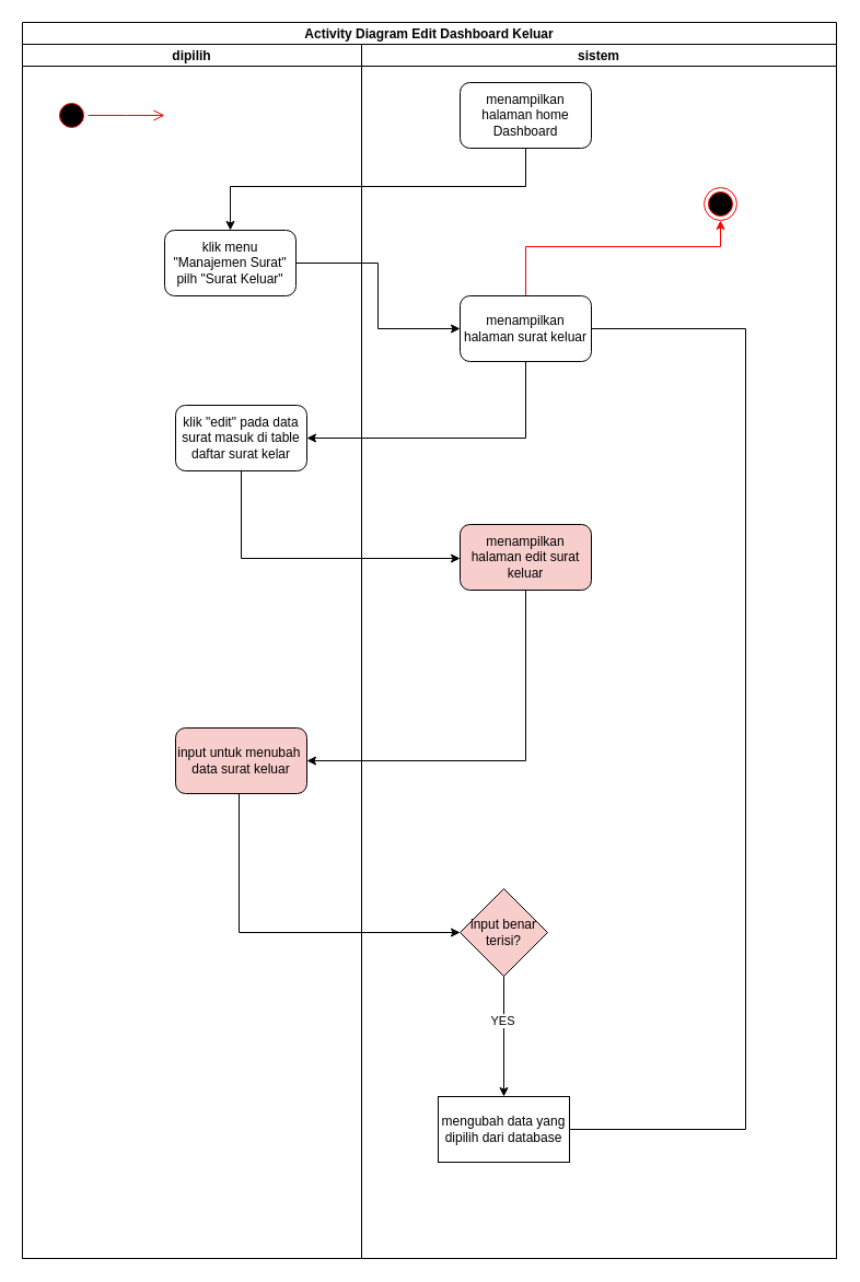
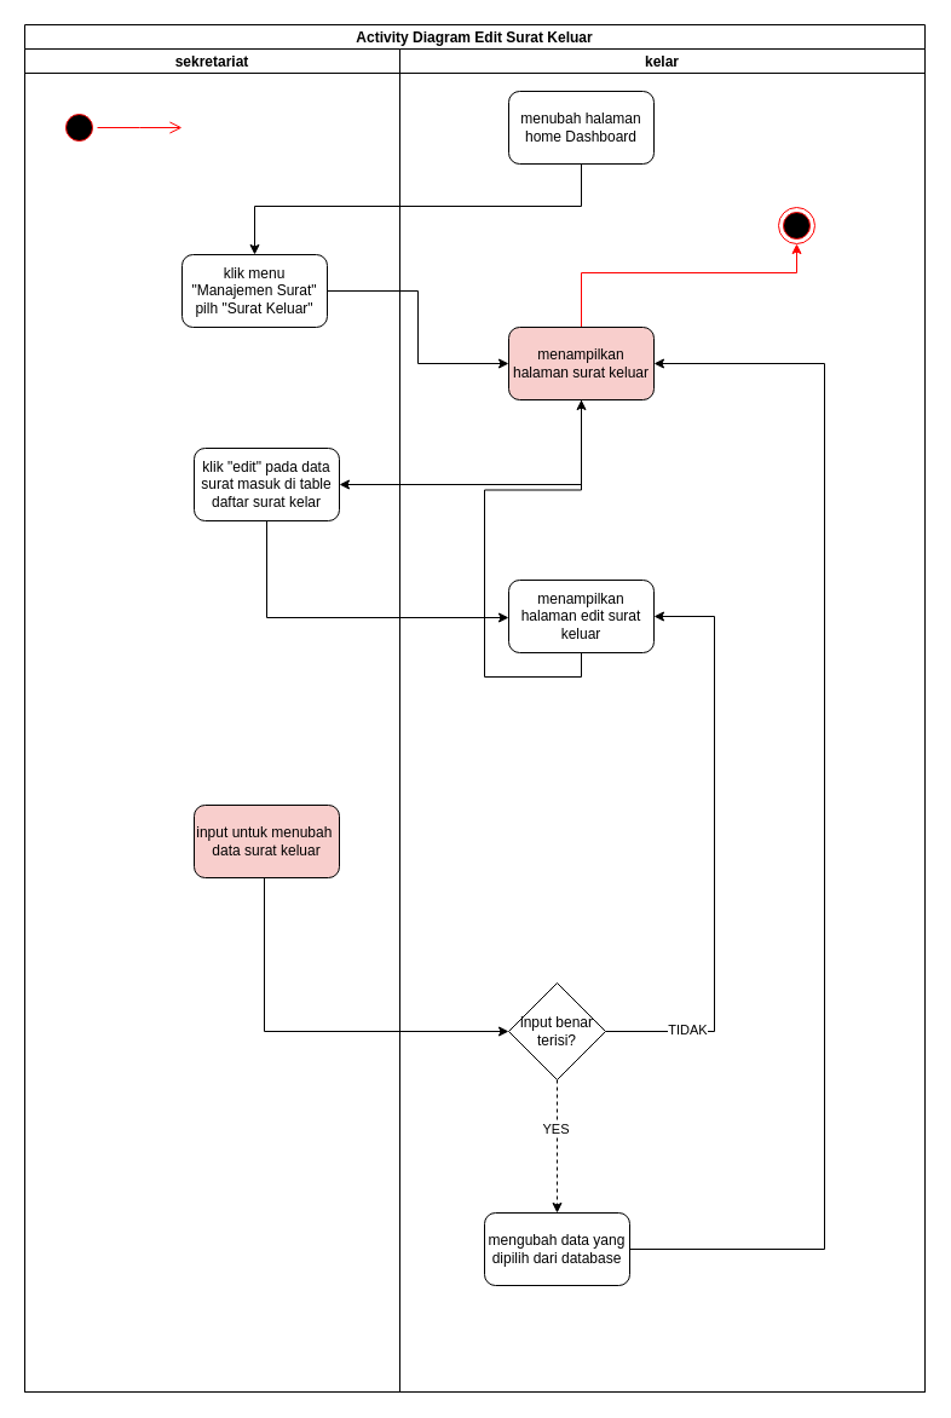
  <mxCell id="0" />
  <mxCell id="1" parent="0" />
- <mxCell id="2" value="Activity Diagram Edit Dashboard Keluar" style="swimlane;childLayout=stackLayout;resizeParent=1;resizeParentMax=0;startSize=20;" parent="1" vertex="1"><mxGeometry x="20" y="20" width="744" height="1130" as="geometry" /></mxCell>
- <mxCell id="3" value="dipilih" style="swimlane;startSize=20;" parent="2" vertex="1"><mxGeometry y="20" width="310" height="1110" as="geometry"><mxRectangle y="20" width="30" height="460" as="alternateBounds" /></mxGeometry></mxCell>
+ <mxCell id="2" value="Activity Diagram Edit Surat Keluar" style="swimlane;childLayout=stackLayout;resizeParent=1;resizeParentMax=0;startSize=20;" parent="1" vertex="1"><mxGeometry x="20" y="20" width="744" height="1130" as="geometry" /></mxCell>
+ <mxCell id="3" value="sekretariat" style="swimlane;startSize=20;" parent="2" vertex="1"><mxGeometry y="20" width="310" height="1110" as="geometry"><mxRectangle y="20" width="30" height="460" as="alternateBounds" /></mxGeometry></mxCell>
  <mxCell id="4" value="" style="ellipse;html=1;shape=startState;fillColor=#000000;strokeColor=#ff0000;" parent="3" vertex="1"><mxGeometry x="30" y="50" width="30" height="30" as="geometry" /></mxCell>
  <mxCell id="5" value="" style="edgeStyle=orthogonalEdgeStyle;html=1;verticalAlign=bottom;endArrow=open;endSize=8;strokeColor=#ff0000;rounded=0;" parent="3" source="4" edge="1"><mxGeometry relative="1" as="geometry"><mxPoint x="130" y="65" as="targetPoint" /></mxGeometry></mxCell>
  <mxCell id="6" value="klik menu &quot;Manajemen Surat&quot; pilh &quot;Surat Keluar&quot;" style="rounded=1;whiteSpace=wrap;html=1;" parent="3" vertex="1"><mxGeometry x="130" y="170" width="120" height="60" as="geometry" /></mxCell>
  <mxCell id="7" value="klik &quot;edit&quot; pada data surat masuk di table daftar surat kelar" style="rounded=1;whiteSpace=wrap;html=1;" parent="3" vertex="1"><mxGeometry x="140" y="330" width="120" height="60" as="geometry" /></mxCell>
  <mxCell id="8" value="input untuk menubah&amp;nbsp; data surat keluar " style="rounded=1;whiteSpace=wrap;html=1;fillColor=#f8cecc;" parent="3" vertex="1"><mxGeometry x="140" y="625" width="120" height="60" as="geometry" /></mxCell>
- <mxCell id="9" value="sistem" style="swimlane;startSize=20;" parent="2" vertex="1"><mxGeometry x="310" y="20" width="434" height="1110" as="geometry" /></mxCell>
- <mxCell id="10" value="menampilkan halaman home Dashboard" style="rounded=1;whiteSpace=wrap;html=1;" parent="9" vertex="1"><mxGeometry x="90" y="35" width="120" height="60" as="geometry" /></mxCell>
+ <mxCell id="9" value="kelar" style="swimlane;startSize=20;" parent="2" vertex="1"><mxGeometry x="310" y="20" width="434" height="1110" as="geometry" /></mxCell>
+ <mxCell id="10" value="menubah halaman home Dashboard" style="rounded=1;whiteSpace=wrap;html=1;" parent="9" vertex="1"><mxGeometry x="90" y="35" width="120" height="60" as="geometry" /></mxCell>
  <mxCell id="11" style="edgeStyle=orthogonalEdgeStyle;rounded=0;orthogonalLoop=1;jettySize=auto;html=1;strokeColor=#FF0000;" parent="9" source="12" target="13" edge="1"><mxGeometry relative="1" as="geometry"><Array as="points"><mxPoint x="150" y="185" /><mxPoint x="328" y="185" /></Array></mxGeometry></mxCell>
- <mxCell id="12" value="menampilkan halaman surat keluar" style="rounded=1;whiteSpace=wrap;html=1;" parent="9" vertex="1"><mxGeometry x="90" y="230" width="120" height="60" as="geometry" /></mxCell>
+ <mxCell id="12" value="menampilkan halaman surat keluar" style="rounded=1;whiteSpace=wrap;html=1;fillColor=#f8cecc;" parent="9" vertex="1"><mxGeometry x="90" y="230" width="120" height="60" as="geometry" /></mxCell>
  <mxCell id="13" value="" style="ellipse;html=1;shape=endState;fillColor=#000000;strokeColor=#ff0000;" parent="9" vertex="1"><mxGeometry x="313" y="131" width="30" height="30" as="geometry" /></mxCell>
- <mxCell id="14" value="menampilkan halaman edit surat keluar" style="rounded=1;whiteSpace=wrap;html=1;fillColor=#f8cecc;" parent="9" vertex="1"><mxGeometry x="90" y="439" width="120" height="60" as="geometry" /></mxCell>
- <mxCell id="17" style="edgeStyle=orthogonalEdgeStyle;rounded=0;orthogonalLoop=1;jettySize=auto;html=1;strokeColor=#000000;" parent="9" source="19" target="21" edge="1"><mxGeometry relative="1" as="geometry" /></mxCell>
+ <mxCell id="14" value="menampilkan halaman edit surat keluar" style="rounded=1;whiteSpace=wrap;html=1;" parent="9" vertex="1"><mxGeometry x="90" y="439" width="120" height="60" as="geometry" /></mxCell>
+ <mxCell id="15" style="edgeStyle=orthogonalEdgeStyle;rounded=0;orthogonalLoop=1;jettySize=auto;html=1;entryX=1;entryY=0.5;entryDx=0;entryDy=0;strokeColor=#000000;" parent="9" source="19" target="14" edge="1"><mxGeometry relative="1" as="geometry"><Array as="points"><mxPoint x="260" y="812" /><mxPoint x="260" y="469" /></Array></mxGeometry></mxCell>
+ <mxCell id="16" value="TIDAK" style="edgeLabel;html=1;align=center;verticalAlign=middle;resizable=0;points=[];" parent="15" vertex="1" connectable="0"><mxGeometry x="-0.723" y="2" relative="1" as="geometry"><mxPoint as="offset" /></mxGeometry></mxCell>
+ <mxCell id="17" style="edgeStyle=orthogonalEdgeStyle;rounded=0;orthogonalLoop=1;jettySize=auto;html=1;strokeColor=#000000;dashed=1;" parent="9" source="19" target="21" edge="1"><mxGeometry relative="1" as="geometry" /></mxCell>
  <mxCell id="18" value="YES" style="edgeLabel;html=1;align=center;verticalAlign=middle;resizable=0;points=[];" parent="17" vertex="1" connectable="0"><mxGeometry x="-0.273" y="-2" relative="1" as="geometry"><mxPoint as="offset" /></mxGeometry></mxCell>
- <mxCell id="19" value="input benar terisi?" style="rhombus;whiteSpace=wrap;html=1;fillColor=#f8cecc;" parent="9" vertex="1"><mxGeometry x="90" y="772" width="80" height="80" as="geometry" /></mxCell>
- <mxCell id="20" style="edgeStyle=orthogonalEdgeStyle;rounded=0;orthogonalLoop=1;jettySize=auto;html=1;strokeColor=#000000;entryX=1;entryY=0.5;entryDx=0;entryDy=0;endArrow=none;" parent="9" source="21" target="12" edge="1"><mxGeometry relative="1" as="geometry"><mxPoint x="332" y="450" as="targetPoint" /><Array as="points"><mxPoint x="351" y="992" /><mxPoint x="351" y="260" /></Array></mxGeometry></mxCell>
- <mxCell id="21" value="mengubah data yang dipilih dari database" style="whiteSpace=wrap;html=1;rounded=0;" parent="9" vertex="1"><mxGeometry x="70" y="962" width="120" height="60" as="geometry" /></mxCell>
+ <mxCell id="19" value="input benar terisi?" style="rhombus;whiteSpace=wrap;html=1;" parent="9" vertex="1"><mxGeometry x="90" y="772" width="80" height="80" as="geometry" /></mxCell>
+ <mxCell id="20" style="edgeStyle=orthogonalEdgeStyle;rounded=0;orthogonalLoop=1;jettySize=auto;html=1;strokeColor=#000000;entryX=1;entryY=0.5;entryDx=0;entryDy=0;" parent="9" source="21" target="12" edge="1"><mxGeometry relative="1" as="geometry"><mxPoint x="332" y="450" as="targetPoint" /><Array as="points"><mxPoint x="351" y="992" /><mxPoint x="351" y="260" /></Array></mxGeometry></mxCell>
+ <mxCell id="21" value="mengubah data yang dipilih dari database" style="rounded=1;whiteSpace=wrap;html=1;" parent="9" vertex="1"><mxGeometry x="70" y="962" width="120" height="60" as="geometry" /></mxCell>
  <mxCell id="22" style="edgeStyle=orthogonalEdgeStyle;rounded=0;orthogonalLoop=1;jettySize=auto;html=1;entryX=0.5;entryY=0;entryDx=0;entryDy=0;" parent="2" source="10" target="6" edge="1"><mxGeometry relative="1" as="geometry"><Array as="points"><mxPoint x="460" y="150" /><mxPoint x="190" y="150" /></Array></mxGeometry></mxCell>
  <mxCell id="23" style="edgeStyle=orthogonalEdgeStyle;rounded=0;orthogonalLoop=1;jettySize=auto;html=1;entryX=0;entryY=0.5;entryDx=0;entryDy=0;" parent="2" source="6" target="12" edge="1"><mxGeometry relative="1" as="geometry" /></mxCell>
  <mxCell id="24" style="edgeStyle=orthogonalEdgeStyle;rounded=0;orthogonalLoop=1;jettySize=auto;html=1;entryX=1;entryY=0.5;entryDx=0;entryDy=0;" parent="2" source="12" target="7" edge="1"><mxGeometry relative="1" as="geometry"><Array as="points"><mxPoint x="460" y="380" /></Array></mxGeometry></mxCell>
  <mxCell id="25" style="edgeStyle=orthogonalEdgeStyle;rounded=0;orthogonalLoop=1;jettySize=auto;html=1;" parent="2" source="7" target="14" edge="1"><mxGeometry relative="1" as="geometry"><Array as="points"><mxPoint x="200" y="490" /></Array><mxPoint x="430" y="424" as="targetPoint" /></mxGeometry></mxCell>
- <mxCell id="26" style="edgeStyle=orthogonalEdgeStyle;rounded=0;orthogonalLoop=1;jettySize=auto;html=1;entryX=1;entryY=0.5;entryDx=0;entryDy=0;exitX=0.5;exitY=1;exitDx=0;exitDy=0;" parent="2" source="14" target="8" edge="1"><mxGeometry relative="1" as="geometry"><mxPoint x="460" y="530" as="sourcePoint" /><mxPoint x="460" y="650" as="targetPoint" /></mxGeometry></mxCell>
+ <mxCell id="26" style="edgeStyle=orthogonalEdgeStyle;rounded=0;orthogonalLoop=1;jettySize=auto;html=1;exitX=0.5;exitY=1;exitDx=0;exitDy=0;" parent="2" source="14" target="12" edge="1"><mxGeometry relative="1" as="geometry"><mxPoint x="460" y="530" as="sourcePoint" /><mxPoint x="460" y="650" as="targetPoint" /></mxGeometry></mxCell>
  <mxCell id="27" style="edgeStyle=orthogonalEdgeStyle;rounded=0;orthogonalLoop=1;jettySize=auto;html=1;strokeColor=#000000;" parent="2" source="8" target="19" edge="1"><mxGeometry relative="1" as="geometry"><mxPoint x="398" y="832" as="targetPoint" /><Array as="points"><mxPoint x="198" y="832" /></Array></mxGeometry></mxCell>
